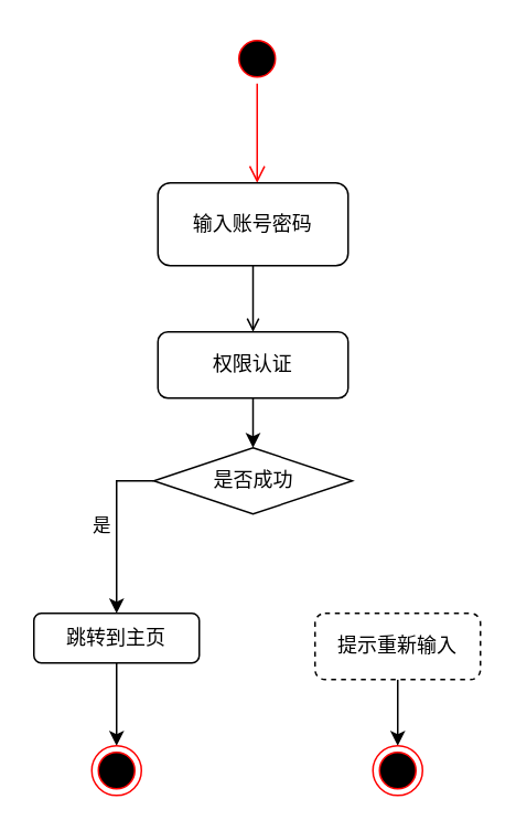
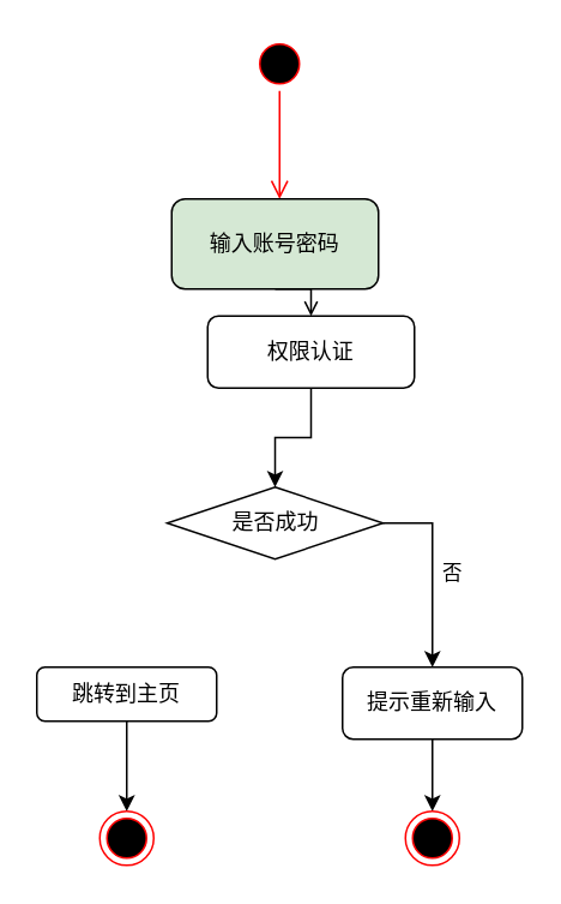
  <mxCell id="0" />
  <mxCell id="1" parent="0" />
  <mxCell id="2" value="" style="ellipse;html=1;shape=startState;fillColor=#000000;strokeColor=#ff0000;" vertex="1" parent="1"><mxGeometry x="140" y="20" width="30" height="30" as="geometry" /></mxCell>
  <mxCell id="3" value="" style="edgeStyle=orthogonalEdgeStyle;html=1;verticalAlign=bottom;endArrow=open;endSize=8;strokeColor=#ff0000;rounded=0;" edge="1" source="2" parent="1"><mxGeometry relative="1" as="geometry"><mxPoint x="155" y="110" as="targetPoint" /></mxGeometry></mxCell>
  <mxCell id="4" style="edgeStyle=orthogonalEdgeStyle;rounded=0;orthogonalLoop=1;jettySize=auto;html=1;exitX=0.5;exitY=1;exitDx=0;exitDy=0;entryX=0.5;entryY=0;entryDx=0;entryDy=0;endArrow=open;" edge="1" parent="1" source="5" target="7"><mxGeometry relative="1" as="geometry" /></mxCell>
- <mxCell id="5" value="输入账号密码" style="rounded=1;whiteSpace=wrap;html=1;" vertex="1" parent="1"><mxGeometry x="95" y="110" width="115" height="50" as="geometry" /></mxCell>
+ <mxCell id="5" value="输入账号密码" style="rounded=1;whiteSpace=wrap;html=1;fillColor=#d5e8d4;" vertex="1" parent="1"><mxGeometry x="95" y="110" width="115" height="50" as="geometry" /></mxCell>
  <mxCell id="6" style="edgeStyle=orthogonalEdgeStyle;rounded=0;orthogonalLoop=1;jettySize=auto;html=1;exitX=0.5;exitY=1;exitDx=0;exitDy=0;entryX=0.5;entryY=0;entryDx=0;entryDy=0;" edge="1" parent="1" source="7" target="12"><mxGeometry relative="1" as="geometry" /></mxCell>
- <mxCell id="7" value="权限认证" style="rounded=1;whiteSpace=wrap;html=1;" vertex="1" parent="1"><mxGeometry x="95" y="200" width="115" height="40" as="geometry" /></mxCell>
- <mxCell id="8" style="edgeStyle=orthogonalEdgeStyle;rounded=0;orthogonalLoop=1;jettySize=auto;html=1;exitX=0;exitY=0.5;exitDx=0;exitDy=0;" edge="1" parent="1" source="12" target="14"><mxGeometry relative="1" as="geometry" /></mxCell>
- <mxCell id="9" value="是" style="edgeLabel;html=1;align=center;verticalAlign=middle;resizable=0;points=[];" vertex="1" connectable="0" parent="8"><mxGeometry x="-0.313" y="1" relative="1" as="geometry"><mxPoint x="-11" y="14" as="offset" /></mxGeometry></mxCell>
+ <mxCell id="7" value="权限认证" style="rounded=1;whiteSpace=wrap;html=1;" vertex="1" parent="1"><mxGeometry x="115" y="175" width="115" height="40" as="geometry" /></mxCell>
+ <mxCell id="10" style="edgeStyle=orthogonalEdgeStyle;rounded=0;orthogonalLoop=1;jettySize=auto;html=1;exitX=1;exitY=0.5;exitDx=0;exitDy=0;entryX=0.5;entryY=0;entryDx=0;entryDy=0;" edge="1" parent="1" source="12" target="16"><mxGeometry relative="1" as="geometry" /></mxCell>
+ <mxCell id="11" value="否" style="edgeLabel;html=1;align=center;verticalAlign=middle;resizable=0;points=[];" vertex="1" connectable="0" parent="10"><mxGeometry x="-0.015" y="2" relative="1" as="geometry"><mxPoint x="8" y="2" as="offset" /></mxGeometry></mxCell>
  <mxCell id="12" value="是否成功" style="rhombus;whiteSpace=wrap;html=1;" vertex="1" parent="1"><mxGeometry x="92.5" y="270" width="120" height="40" as="geometry" /></mxCell>
  <mxCell id="13" style="edgeStyle=orthogonalEdgeStyle;rounded=0;orthogonalLoop=1;jettySize=auto;html=1;exitX=0.5;exitY=1;exitDx=0;exitDy=0;entryX=0.5;entryY=0;entryDx=0;entryDy=0;" edge="1" parent="1" source="14" target="17"><mxGeometry relative="1" as="geometry" /></mxCell>
  <mxCell id="14" value="跳转到主页" style="rounded=1;whiteSpace=wrap;html=1;" vertex="1" parent="1"><mxGeometry x="20" y="370" width="100" height="30" as="geometry" /></mxCell>
  <mxCell id="15" style="edgeStyle=orthogonalEdgeStyle;rounded=0;orthogonalLoop=1;jettySize=auto;html=1;exitX=0.5;exitY=1;exitDx=0;exitDy=0;entryX=0.5;entryY=0;entryDx=0;entryDy=0;" edge="1" parent="1" source="16" target="18"><mxGeometry relative="1" as="geometry" /></mxCell>
- <mxCell id="16" value="提示重新输入" style="rounded=1;whiteSpace=wrap;html=1;dashed=1;" vertex="1" parent="1"><mxGeometry x="190" y="370" width="100" height="40" as="geometry" /></mxCell>
+ <mxCell id="16" value="提示重新输入" style="rounded=1;whiteSpace=wrap;html=1;" vertex="1" parent="1"><mxGeometry x="190" y="370" width="100" height="40" as="geometry" /></mxCell>
  <mxCell id="17" value="" style="ellipse;html=1;shape=endState;fillColor=#000000;strokeColor=#ff0000;" vertex="1" parent="1"><mxGeometry x="55" y="450" width="30" height="30" as="geometry" /></mxCell>
  <mxCell id="18" value="" style="ellipse;html=1;shape=endState;fillColor=#000000;strokeColor=#ff0000;" vertex="1" parent="1"><mxGeometry x="225" y="450" width="30" height="30" as="geometry" /></mxCell>
